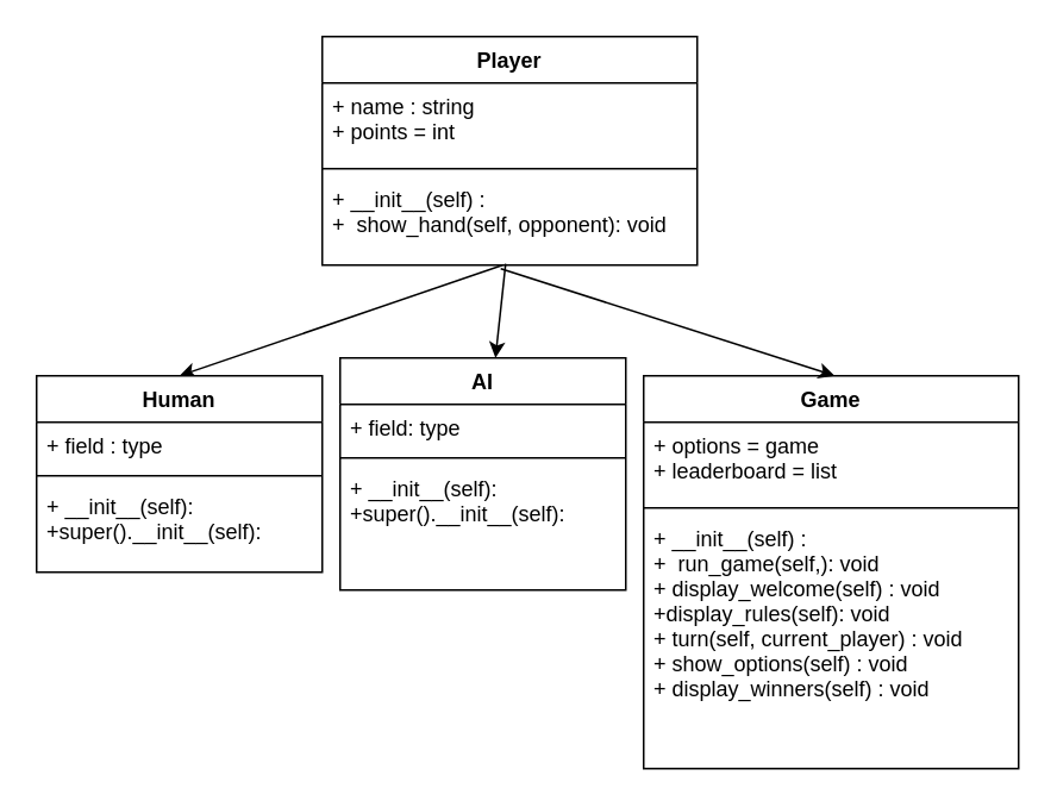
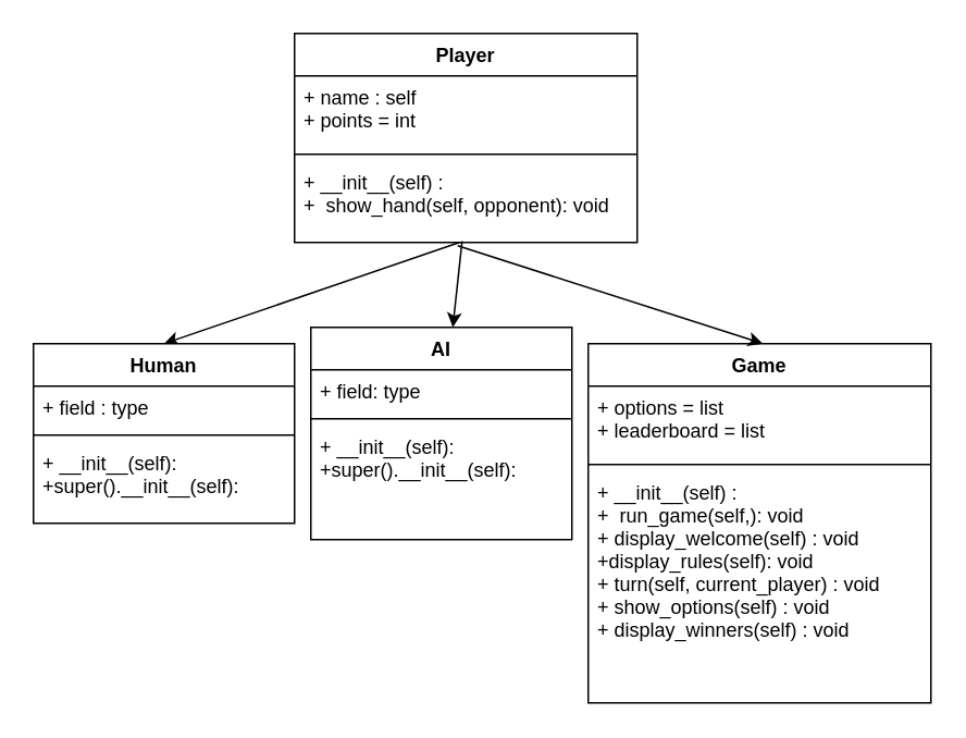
  <mxCell id="0" />
  <mxCell id="1" parent="0" />
  <mxCell id="2" style="edgeStyle=none;html=1;entryX=0.5;entryY=0;entryDx=0;entryDy=0;exitX=0.481;exitY=1;exitDx=0;exitDy=0;exitPerimeter=0;" parent="1" source="6" target="7" edge="1"><mxGeometry relative="1" as="geometry"><mxPoint x="210" y="270" as="targetPoint" /><mxPoint x="80" y="200" as="sourcePoint" /></mxGeometry></mxCell>
  <mxCell id="3" value="Player" style="swimlane;fontStyle=1;align=center;verticalAlign=top;childLayout=stackLayout;horizontal=1;startSize=26;horizontalStack=0;resizeParent=1;resizeParentMax=0;resizeLast=0;collapsible=1;marginBottom=0;" parent="1" vertex="1"><mxGeometry x="180" y="20" width="210" height="128" as="geometry" /></mxCell>
- <mxCell id="4" value="+ name : string&#10;+ points = int" style="text;strokeColor=none;fillColor=none;align=left;verticalAlign=top;spacingLeft=4;spacingRight=4;overflow=hidden;rotatable=0;points=[[0,0.5],[1,0.5]];portConstraint=eastwest;" parent="3" vertex="1"><mxGeometry y="26" width="210" height="44" as="geometry" /></mxCell>
+ <mxCell id="4" value="+ name : self&#10;+ points = int" style="text;strokeColor=none;fillColor=none;align=left;verticalAlign=top;spacingLeft=4;spacingRight=4;overflow=hidden;rotatable=0;points=[[0,0.5],[1,0.5]];portConstraint=eastwest;" parent="3" vertex="1"><mxGeometry y="26" width="210" height="44" as="geometry" /></mxCell>
  <mxCell id="5" value="" style="line;strokeWidth=1;fillColor=none;align=left;verticalAlign=middle;spacingTop=-1;spacingLeft=3;spacingRight=3;rotatable=0;labelPosition=right;points=[];portConstraint=eastwest;" parent="3" vertex="1"><mxGeometry y="70" width="210" height="8" as="geometry" /></mxCell>
  <mxCell id="6" value="+ __init__(self) : &#10;+  show_hand(self, opponent): void" style="text;strokeColor=none;fillColor=none;align=left;verticalAlign=top;spacingLeft=4;spacingRight=4;overflow=hidden;rotatable=0;points=[[0,0.5],[1,0.5]];portConstraint=eastwest;labelBorderColor=none;" parent="3" vertex="1"><mxGeometry y="78" width="210" height="50" as="geometry" /></mxCell>
  <mxCell id="7" value="Human" style="swimlane;fontStyle=1;align=center;verticalAlign=top;childLayout=stackLayout;horizontal=1;startSize=26;horizontalStack=0;resizeParent=1;resizeParentMax=0;resizeLast=0;collapsible=1;marginBottom=0;" parent="1" vertex="1"><mxGeometry x="20" y="210" width="160" height="110" as="geometry" /></mxCell>
  <mxCell id="8" value="+ field : type" style="text;strokeColor=none;fillColor=none;align=left;verticalAlign=top;spacingLeft=4;spacingRight=4;overflow=hidden;rotatable=0;points=[[0,0.5],[1,0.5]];portConstraint=eastwest;" parent="7" vertex="1"><mxGeometry y="26" width="160" height="26" as="geometry" /></mxCell>
  <mxCell id="9" value="" style="line;strokeWidth=1;fillColor=none;align=left;verticalAlign=middle;spacingTop=-1;spacingLeft=3;spacingRight=3;rotatable=0;labelPosition=right;points=[];portConstraint=eastwest;" parent="7" vertex="1"><mxGeometry y="52" width="160" height="8" as="geometry" /></mxCell>
  <mxCell id="10" value="+ __init__(self):&#10;+super().__init__(self):" style="text;strokeColor=none;fillColor=none;align=left;verticalAlign=top;spacingLeft=4;spacingRight=4;overflow=hidden;rotatable=0;points=[[0,0.5],[1,0.5]];portConstraint=eastwest;" parent="7" vertex="1"><mxGeometry y="60" width="160" height="50" as="geometry" /></mxCell>
  <mxCell id="11" value="AI" style="swimlane;fontStyle=1;align=center;verticalAlign=top;childLayout=stackLayout;horizontal=1;startSize=26;horizontalStack=0;resizeParent=1;resizeParentMax=0;resizeLast=0;collapsible=1;marginBottom=0;" parent="1" vertex="1"><mxGeometry x="190" y="200" width="160" height="130" as="geometry" /></mxCell>
  <mxCell id="12" value="+ field: type" style="text;strokeColor=none;fillColor=none;align=left;verticalAlign=top;spacingLeft=4;spacingRight=4;overflow=hidden;rotatable=0;points=[[0,0.5],[1,0.5]];portConstraint=eastwest;" parent="11" vertex="1"><mxGeometry y="26" width="160" height="26" as="geometry" /></mxCell>
  <mxCell id="13" value="" style="line;strokeWidth=1;fillColor=none;align=left;verticalAlign=middle;spacingTop=-1;spacingLeft=3;spacingRight=3;rotatable=0;labelPosition=right;points=[];portConstraint=eastwest;" parent="11" vertex="1"><mxGeometry y="52" width="160" height="8" as="geometry" /></mxCell>
  <mxCell id="14" value="+ __init__(self):&#10;+super().__init__(self):" style="text;strokeColor=none;fillColor=none;align=left;verticalAlign=top;spacingLeft=4;spacingRight=4;overflow=hidden;rotatable=0;points=[[0,0.5],[1,0.5]];portConstraint=eastwest;" parent="11" vertex="1"><mxGeometry y="60" width="160" height="70" as="geometry" /></mxCell>
  <mxCell id="15" value="Game" style="swimlane;fontStyle=1;align=center;verticalAlign=top;childLayout=stackLayout;horizontal=1;startSize=26;horizontalStack=0;resizeParent=1;resizeParentMax=0;resizeLast=0;collapsible=1;marginBottom=0;" parent="1" vertex="1"><mxGeometry x="360" y="210" width="210" height="220" as="geometry" /></mxCell>
  <mxCell id="16" value="" style="edgeStyle=none;html=1;exitX=0.476;exitY=1.04;exitDx=0;exitDy=0;exitPerimeter=0;" edge="1" parent="15" source="6"><mxGeometry relative="1" as="geometry"><mxPoint x="-145" y="-130" as="sourcePoint" /><mxPoint x="107" as="targetPoint" /><Array as="points" /></mxGeometry></mxCell>
- <mxCell id="17" value="+ options = game&#10;+ leaderboard = list" style="text;strokeColor=none;fillColor=none;align=left;verticalAlign=top;spacingLeft=4;spacingRight=4;overflow=hidden;rotatable=0;points=[[0,0.5],[1,0.5]];portConstraint=eastwest;" parent="15" vertex="1"><mxGeometry y="26" width="210" height="44" as="geometry" /></mxCell>
+ <mxCell id="17" value="+ options = list&#10;+ leaderboard = list" style="text;strokeColor=none;fillColor=none;align=left;verticalAlign=top;spacingLeft=4;spacingRight=4;overflow=hidden;rotatable=0;points=[[0,0.5],[1,0.5]];portConstraint=eastwest;" parent="15" vertex="1"><mxGeometry y="26" width="210" height="44" as="geometry" /></mxCell>
  <mxCell id="18" value="" style="line;strokeWidth=1;fillColor=none;align=left;verticalAlign=middle;spacingTop=-1;spacingLeft=3;spacingRight=3;rotatable=0;labelPosition=right;points=[];portConstraint=eastwest;" parent="15" vertex="1"><mxGeometry y="70" width="210" height="8" as="geometry" /></mxCell>
  <mxCell id="19" value="+ __init__(self) : &#10;+  run_game(self,): void&#10;+ display_welcome(self) : void&#10;+display_rules(self): void&#10;+ turn(self, current_player) : void&#10;+ show_options(self) : void&#10;+ display_winners(self) : void" style="text;strokeColor=none;fillColor=none;align=left;verticalAlign=top;spacingLeft=4;spacingRight=4;overflow=hidden;rotatable=0;points=[[0,0.5],[1,0.5]];portConstraint=eastwest;labelBorderColor=none;" parent="15" vertex="1"><mxGeometry y="78" width="210" height="142" as="geometry" /></mxCell>
  <mxCell id="20" style="edgeStyle=none;html=1;exitX=0.489;exitY=0.984;exitDx=0;exitDy=0;exitPerimeter=0;" parent="1" source="6" target="11" edge="1"><mxGeometry relative="1" as="geometry"><mxPoint x="210" y="260" as="sourcePoint" /></mxGeometry></mxCell>
